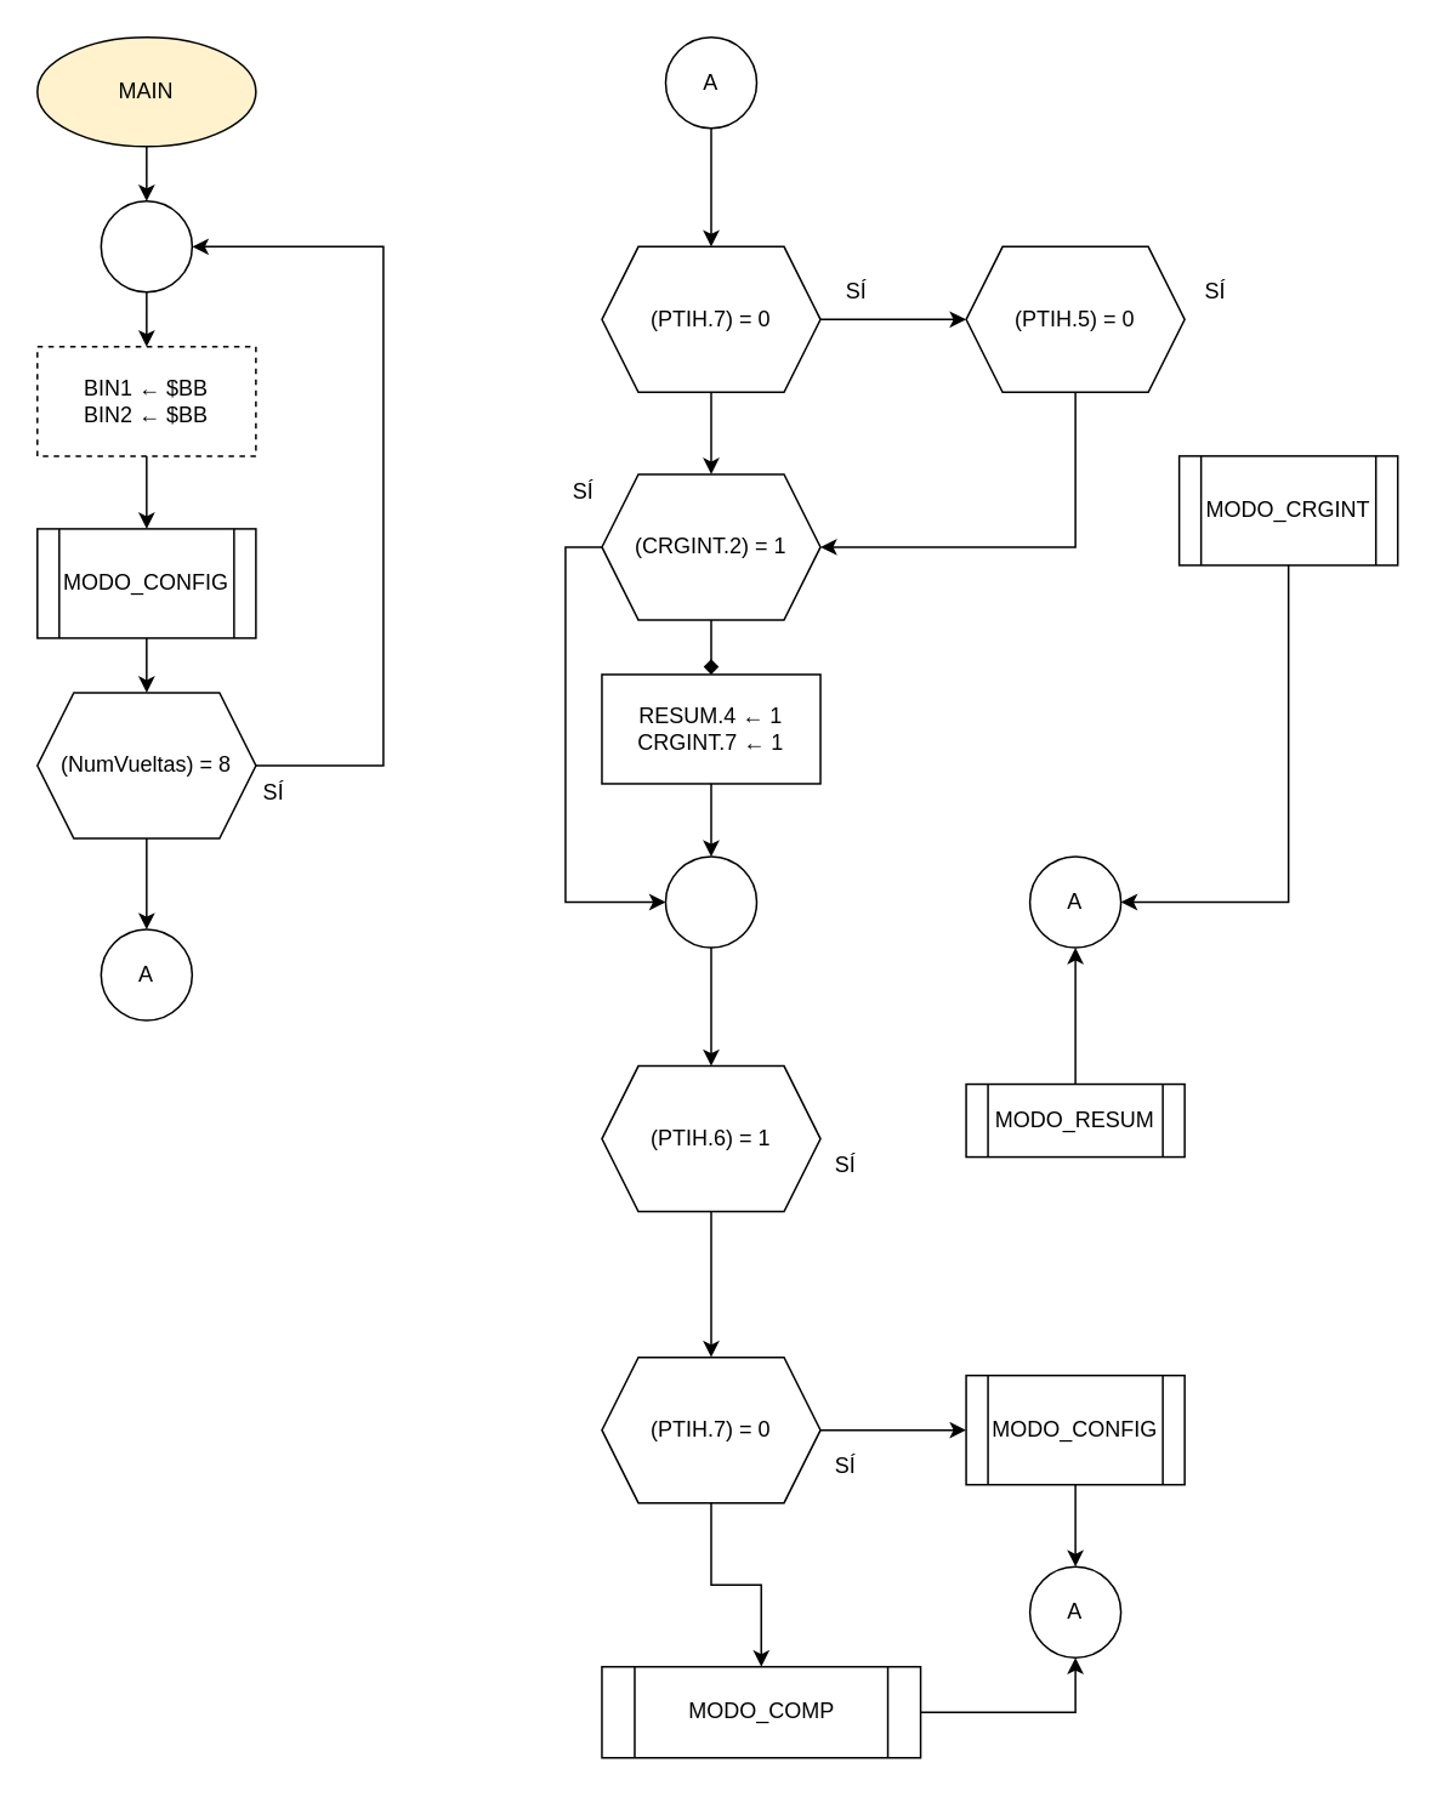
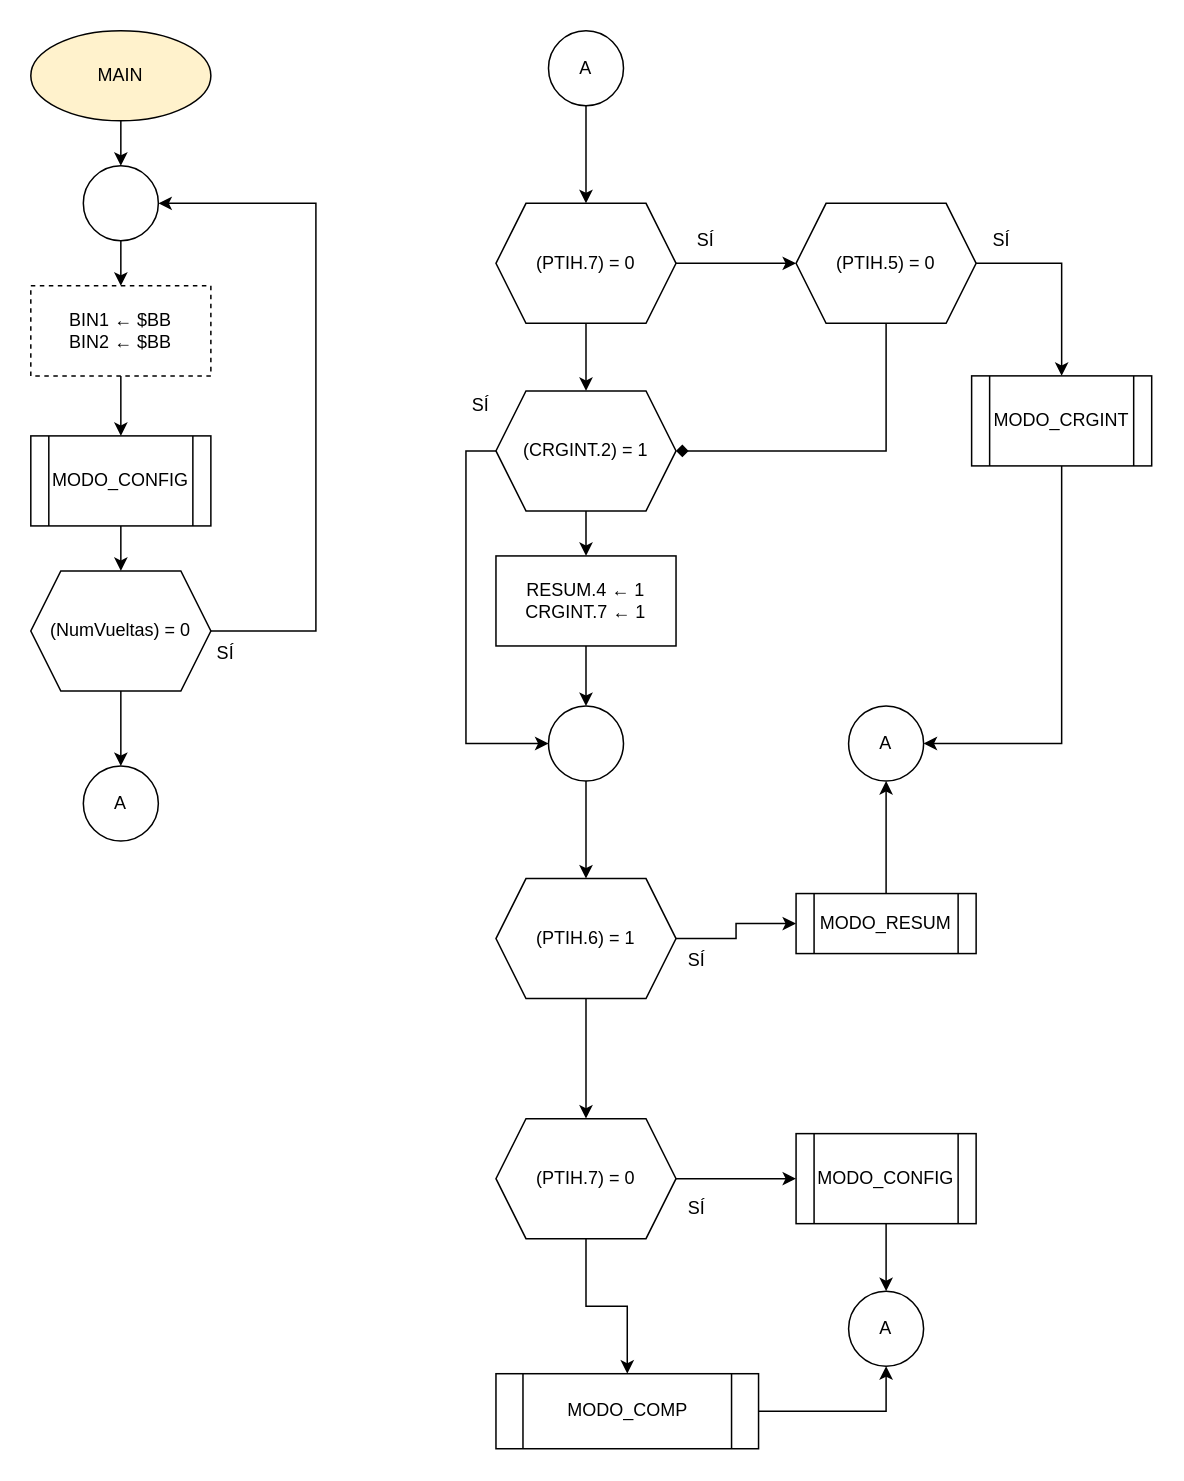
  <mxCell id="0" />
  <mxCell id="1" parent="0" />
  <mxCell id="2" value="" style="edgeStyle=orthogonalEdgeStyle;rounded=0;orthogonalLoop=1;jettySize=auto;html=1;" edge="1" parent="1" source="3" target="12"><mxGeometry relative="1" as="geometry" /></mxCell>
  <mxCell id="3" value="MAIN" style="ellipse;whiteSpace=wrap;html=1;fillColor=#fff2cc;" vertex="1" parent="1"><mxGeometry x="20" y="20" width="120" height="60" as="geometry" /></mxCell>
  <mxCell id="4" value="" style="edgeStyle=orthogonalEdgeStyle;rounded=0;orthogonalLoop=1;jettySize=auto;html=1;" edge="1" parent="1" source="5" target="7"><mxGeometry relative="1" as="geometry" /></mxCell>
  <mxCell id="5" value="BIN1 ← $BB&lt;br&gt;BIN2 ← $BB" style="whiteSpace=wrap;html=1;dashed=1;" vertex="1" parent="1"><mxGeometry x="20" y="190" width="120" height="60" as="geometry" /></mxCell>
  <mxCell id="6" value="" style="edgeStyle=orthogonalEdgeStyle;rounded=0;orthogonalLoop=1;jettySize=auto;html=1;" edge="1" parent="1" source="7" target="10"><mxGeometry relative="1" as="geometry" /></mxCell>
  <mxCell id="7" value="MODO_CONFIG" style="shape=process;whiteSpace=wrap;html=1;backgroundOutline=1;" vertex="1" parent="1"><mxGeometry x="20" y="290" width="120" height="60" as="geometry" /></mxCell>
  <mxCell id="8" style="edgeStyle=orthogonalEdgeStyle;rounded=0;orthogonalLoop=1;jettySize=auto;html=1;entryX=1;entryY=0.5;entryDx=0;entryDy=0;" edge="1" parent="1" source="10" target="12"><mxGeometry relative="1" as="geometry"><Array as="points"><mxPoint x="210" y="420" /><mxPoint x="210" y="135" /></Array></mxGeometry></mxCell>
  <mxCell id="9" value="" style="edgeStyle=orthogonalEdgeStyle;rounded=0;orthogonalLoop=1;jettySize=auto;html=1;" edge="1" parent="1" source="10" target="13"><mxGeometry relative="1" as="geometry" /></mxCell>
- <mxCell id="10" value="(NumVueltas) = 8" style="shape=hexagon;perimeter=hexagonPerimeter2;whiteSpace=wrap;html=1;fixedSize=1;" vertex="1" parent="1"><mxGeometry x="20" y="380" width="120" height="80" as="geometry" /></mxCell>
+ <mxCell id="10" value="(NumVueltas) = 0" style="shape=hexagon;perimeter=hexagonPerimeter2;whiteSpace=wrap;html=1;fixedSize=1;" vertex="1" parent="1"><mxGeometry x="20" y="380" width="120" height="80" as="geometry" /></mxCell>
  <mxCell id="11" value="" style="edgeStyle=orthogonalEdgeStyle;rounded=0;orthogonalLoop=1;jettySize=auto;html=1;" edge="1" parent="1" source="12" target="5"><mxGeometry relative="1" as="geometry" /></mxCell>
  <mxCell id="12" value="" style="ellipse;whiteSpace=wrap;html=1;aspect=fixed;" vertex="1" parent="1"><mxGeometry x="55" y="110" width="50" height="50" as="geometry" /></mxCell>
  <mxCell id="13" value="A" style="ellipse;whiteSpace=wrap;html=1;aspect=fixed;" vertex="1" parent="1"><mxGeometry x="55" y="510" width="50" height="50" as="geometry" /></mxCell>
  <mxCell id="14" value="" style="edgeStyle=orthogonalEdgeStyle;rounded=0;orthogonalLoop=1;jettySize=auto;html=1;" edge="1" parent="1" source="15" target="18"><mxGeometry relative="1" as="geometry" /></mxCell>
  <mxCell id="15" value="A" style="ellipse;whiteSpace=wrap;html=1;aspect=fixed;" vertex="1" parent="1"><mxGeometry x="365" y="20" width="50" height="50" as="geometry" /></mxCell>
  <mxCell id="16" value="" style="edgeStyle=orthogonalEdgeStyle;rounded=0;orthogonalLoop=1;jettySize=auto;html=1;" edge="1" parent="1" source="18" target="21"><mxGeometry relative="1" as="geometry" /></mxCell>
  <mxCell id="17" value="" style="edgeStyle=orthogonalEdgeStyle;rounded=0;orthogonalLoop=1;jettySize=auto;html=1;" edge="1" parent="1" source="18" target="27"><mxGeometry relative="1" as="geometry" /></mxCell>
  <mxCell id="18" value="(PTIH.7) = 0" style="shape=hexagon;perimeter=hexagonPerimeter2;whiteSpace=wrap;html=1;fixedSize=1;" vertex="1" parent="1"><mxGeometry x="330" y="135" width="120" height="80" as="geometry" /></mxCell>
- <mxCell id="20" style="edgeStyle=orthogonalEdgeStyle;rounded=0;orthogonalLoop=1;jettySize=auto;html=1;entryX=1;entryY=0.5;entryDx=0;entryDy=0;" edge="1" parent="1" source="21" target="27"><mxGeometry relative="1" as="geometry"><Array as="points"><mxPoint x="590" y="300" /></Array></mxGeometry></mxCell>
+ <mxCell id="19" value="" style="edgeStyle=orthogonalEdgeStyle;rounded=0;orthogonalLoop=1;jettySize=auto;html=1;" edge="1" parent="1" source="21" target="23"><mxGeometry relative="1" as="geometry"><Array as="points"><mxPoint x="707" y="175" /></Array></mxGeometry></mxCell>
+ <mxCell id="20" style="edgeStyle=orthogonalEdgeStyle;rounded=0;orthogonalLoop=1;jettySize=auto;html=1;entryX=1;entryY=0.5;entryDx=0;entryDy=0;endArrow=diamond;" edge="1" parent="1" source="21" target="27"><mxGeometry relative="1" as="geometry"><Array as="points"><mxPoint x="590" y="300" /></Array></mxGeometry></mxCell>
  <mxCell id="21" value="(PTIH.5) = 0" style="shape=hexagon;perimeter=hexagonPerimeter2;whiteSpace=wrap;html=1;fixedSize=1;" vertex="1" parent="1"><mxGeometry x="530" y="135" width="120" height="80" as="geometry" /></mxCell>
  <mxCell id="22" value="" style="edgeStyle=orthogonalEdgeStyle;rounded=0;orthogonalLoop=1;jettySize=auto;html=1;" edge="1" parent="1" source="23" target="24"><mxGeometry relative="1" as="geometry"><Array as="points"><mxPoint x="707" y="495" /></Array></mxGeometry></mxCell>
  <mxCell id="23" value="MODO_CRGINT" style="shape=process;whiteSpace=wrap;html=1;backgroundOutline=1;" vertex="1" parent="1"><mxGeometry x="647" y="250" width="120" height="60" as="geometry" /></mxCell>
  <mxCell id="24" value="A" style="ellipse;whiteSpace=wrap;html=1;aspect=fixed;" vertex="1" parent="1"><mxGeometry x="565" y="470" width="50" height="50" as="geometry" /></mxCell>
- <mxCell id="25" value="" style="edgeStyle=orthogonalEdgeStyle;rounded=0;orthogonalLoop=1;jettySize=auto;html=1;endArrow=diamond;" edge="1" parent="1" source="27" target="29"><mxGeometry relative="1" as="geometry" /></mxCell>
+ <mxCell id="25" value="" style="edgeStyle=orthogonalEdgeStyle;rounded=0;orthogonalLoop=1;jettySize=auto;html=1;" edge="1" parent="1" source="27" target="29"><mxGeometry relative="1" as="geometry" /></mxCell>
  <mxCell id="26" style="edgeStyle=orthogonalEdgeStyle;rounded=0;orthogonalLoop=1;jettySize=auto;html=1;entryX=0;entryY=0.5;entryDx=0;entryDy=0;" edge="1" parent="1" source="27" target="31"><mxGeometry relative="1" as="geometry"><Array as="points"><mxPoint x="310" y="300" /><mxPoint x="310" y="495" /></Array></mxGeometry></mxCell>
  <mxCell id="27" value="(CRGINT.2) = 1" style="shape=hexagon;perimeter=hexagonPerimeter2;whiteSpace=wrap;html=1;fixedSize=1;" vertex="1" parent="1"><mxGeometry x="330" y="260" width="120" height="80" as="geometry" /></mxCell>
  <mxCell id="28" value="" style="edgeStyle=orthogonalEdgeStyle;rounded=0;orthogonalLoop=1;jettySize=auto;html=1;" edge="1" parent="1" source="29" target="31"><mxGeometry relative="1" as="geometry" /></mxCell>
  <mxCell id="29" value="RESUM.4 ← 1&lt;br&gt;CRGINT.7 ← 1" style="whiteSpace=wrap;html=1;" vertex="1" parent="1"><mxGeometry x="330" y="370" width="120" height="60" as="geometry" /></mxCell>
  <mxCell id="30" value="" style="edgeStyle=orthogonalEdgeStyle;rounded=0;orthogonalLoop=1;jettySize=auto;html=1;" edge="1" parent="1" source="31" target="34"><mxGeometry relative="1" as="geometry" /></mxCell>
  <mxCell id="31" value="" style="ellipse;whiteSpace=wrap;html=1;aspect=fixed;" vertex="1" parent="1"><mxGeometry x="365" y="470" width="50" height="50" as="geometry" /></mxCell>
+ <mxCell id="32" value="" style="edgeStyle=orthogonalEdgeStyle;rounded=0;orthogonalLoop=1;jettySize=auto;html=1;" edge="1" parent="1" source="34" target="36"><mxGeometry relative="1" as="geometry" /></mxCell>
  <mxCell id="33" value="" style="edgeStyle=orthogonalEdgeStyle;rounded=0;orthogonalLoop=1;jettySize=auto;html=1;" edge="1" parent="1" source="34" target="39"><mxGeometry relative="1" as="geometry" /></mxCell>
  <mxCell id="34" value="(PTIH.6) = 1" style="shape=hexagon;perimeter=hexagonPerimeter2;whiteSpace=wrap;html=1;fixedSize=1;" vertex="1" parent="1"><mxGeometry x="330" y="585" width="120" height="80" as="geometry" /></mxCell>
  <mxCell id="35" style="edgeStyle=orthogonalEdgeStyle;rounded=0;orthogonalLoop=1;jettySize=auto;html=1;" edge="1" parent="1" source="36" target="24"><mxGeometry relative="1" as="geometry" /></mxCell>
  <mxCell id="36" value="MODO_RESUM" style="shape=process;whiteSpace=wrap;html=1;backgroundOutline=1;" vertex="1" parent="1"><mxGeometry x="530" y="595" width="120" height="40" as="geometry" /></mxCell>
  <mxCell id="37" value="" style="edgeStyle=orthogonalEdgeStyle;rounded=0;orthogonalLoop=1;jettySize=auto;html=1;" edge="1" parent="1" source="39" target="41"><mxGeometry relative="1" as="geometry" /></mxCell>
  <mxCell id="38" value="" style="edgeStyle=orthogonalEdgeStyle;rounded=0;orthogonalLoop=1;jettySize=auto;html=1;" edge="1" parent="1" source="39" target="44"><mxGeometry relative="1" as="geometry" /></mxCell>
  <mxCell id="39" value="(PTIH.7) = 0" style="shape=hexagon;perimeter=hexagonPerimeter2;whiteSpace=wrap;html=1;fixedSize=1;" vertex="1" parent="1"><mxGeometry x="330" y="745" width="120" height="80" as="geometry" /></mxCell>
  <mxCell id="40" value="" style="edgeStyle=orthogonalEdgeStyle;rounded=0;orthogonalLoop=1;jettySize=auto;html=1;" edge="1" parent="1" source="41" target="42"><mxGeometry relative="1" as="geometry" /></mxCell>
  <mxCell id="41" value="MODO_CONFIG" style="shape=process;whiteSpace=wrap;html=1;backgroundOutline=1;" vertex="1" parent="1"><mxGeometry x="530" y="755" width="120" height="60" as="geometry" /></mxCell>
  <mxCell id="42" value="A" style="ellipse;whiteSpace=wrap;html=1;aspect=fixed;" vertex="1" parent="1"><mxGeometry x="565" y="860" width="50" height="50" as="geometry" /></mxCell>
  <mxCell id="43" style="edgeStyle=orthogonalEdgeStyle;rounded=0;orthogonalLoop=1;jettySize=auto;html=1;entryX=0.5;entryY=1;entryDx=0;entryDy=0;" edge="1" parent="1" source="44" target="42"><mxGeometry relative="1" as="geometry" /></mxCell>
  <mxCell id="44" value="MODO_COMP" style="shape=process;whiteSpace=wrap;html=1;backgroundOutline=1;" vertex="1" parent="1"><mxGeometry x="330" y="915" width="175" height="50" as="geometry" /></mxCell>
  <mxCell id="45" value="SÍ" style="text;html=1;strokeColor=none;fillColor=none;align=center;verticalAlign=middle;whiteSpace=wrap;rounded=0;" vertex="1" parent="1"><mxGeometry x="450" y="150" width="40" height="20" as="geometry" /></mxCell>
  <mxCell id="46" value="SÍ" style="text;html=1;strokeColor=none;fillColor=none;align=center;verticalAlign=middle;whiteSpace=wrap;rounded=0;" vertex="1" parent="1"><mxGeometry x="647" y="150" width="40" height="20" as="geometry" /></mxCell>
  <mxCell id="47" value="SÍ" style="text;html=1;strokeColor=none;fillColor=none;align=center;verticalAlign=middle;whiteSpace=wrap;rounded=0;" vertex="1" parent="1"><mxGeometry x="444" y="630" width="40" height="20" as="geometry" /></mxCell>
  <mxCell id="48" value="SÍ" style="text;html=1;strokeColor=none;fillColor=none;align=center;verticalAlign=middle;whiteSpace=wrap;rounded=0;" vertex="1" parent="1"><mxGeometry x="444" y="795" width="40" height="20" as="geometry" /></mxCell>
  <mxCell id="49" value="SÍ" style="text;html=1;strokeColor=none;fillColor=none;align=center;verticalAlign=middle;whiteSpace=wrap;rounded=0;" vertex="1" parent="1"><mxGeometry x="130" y="425" width="40" height="20" as="geometry" /></mxCell>
  <mxCell id="50" value="SÍ" style="text;html=1;strokeColor=none;fillColor=none;align=center;verticalAlign=middle;whiteSpace=wrap;rounded=0;" vertex="1" parent="1"><mxGeometry x="300" y="260" width="40" height="20" as="geometry" /></mxCell>
